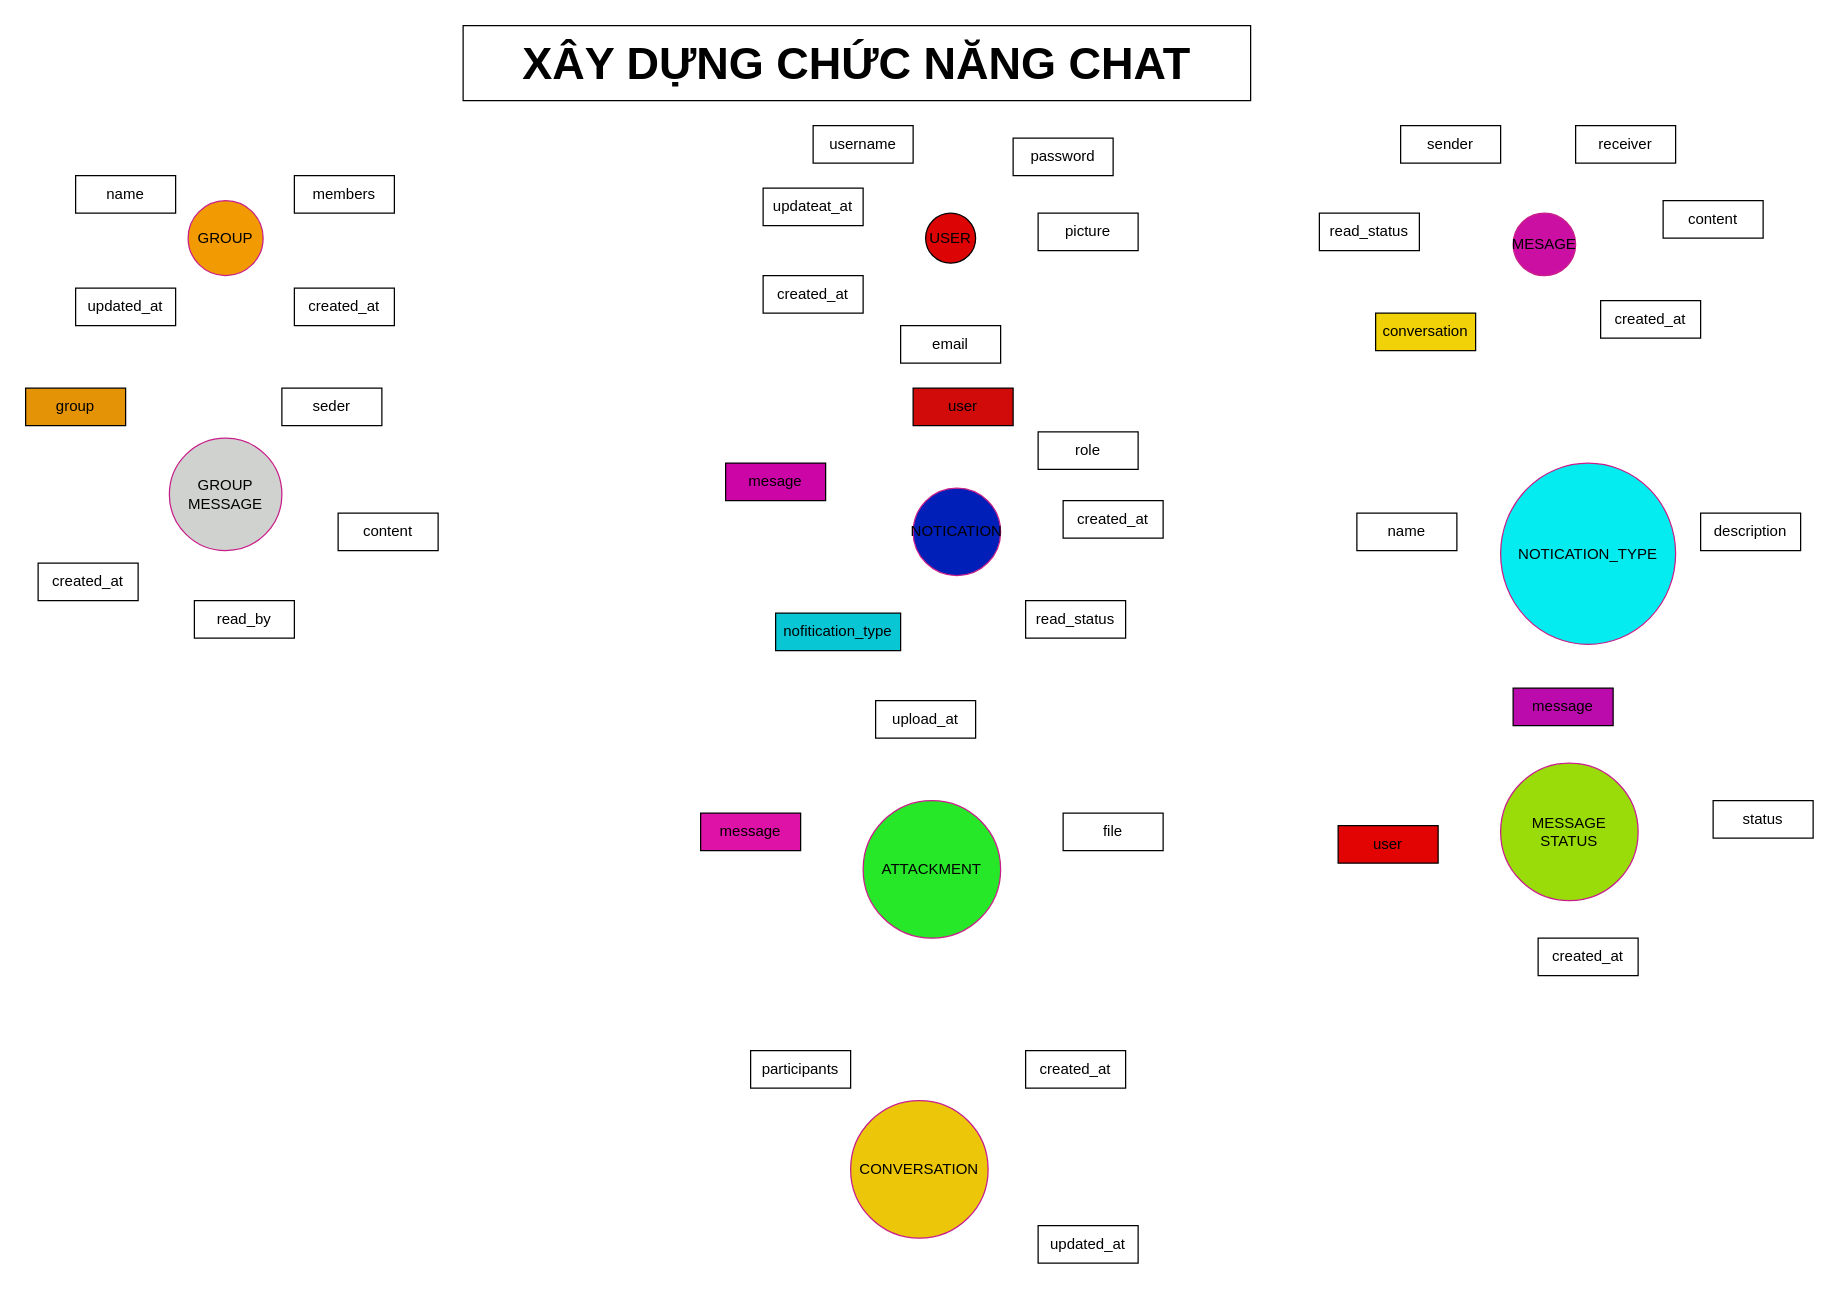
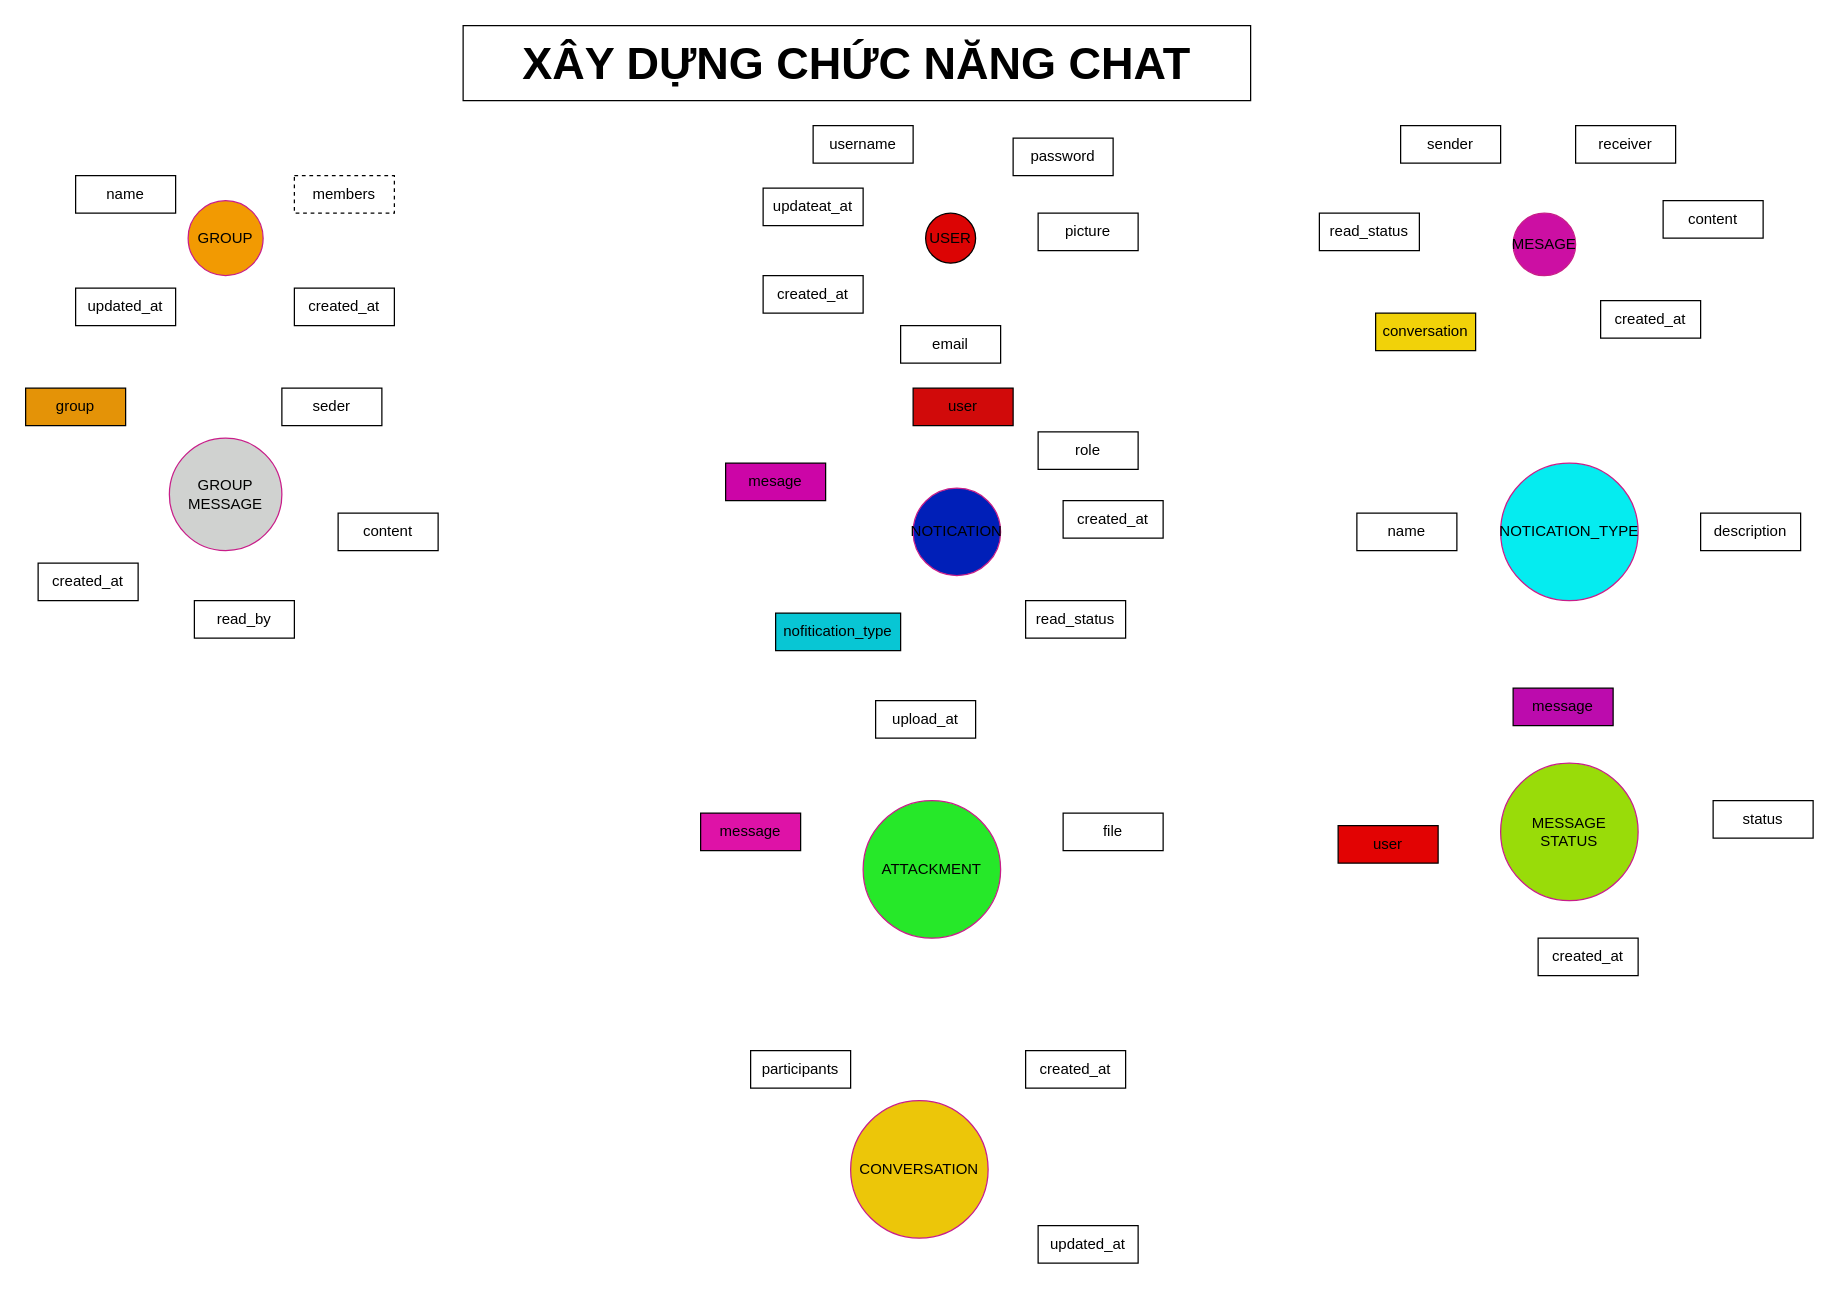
  <mxCell id="0" />
  <mxCell id="1" parent="0" />
  <mxCell id="2" value="&lt;h1&gt;&lt;font style=&quot;font-size: 36px;&quot;&gt;XÂY DỰNG CHỨC NĂNG CHAT&lt;/font&gt;&lt;/h1&gt;" style="rounded=0;whiteSpace=wrap;html=1;" parent="1" vertex="1"><mxGeometry x="370" y="20" width="630" height="60" as="geometry" /></mxCell>
  <mxCell id="3" value="USER" style="ellipse;whiteSpace=wrap;html=1;aspect=fixed;fillColor=#dc0404;" parent="1" vertex="1"><mxGeometry x="740" y="170" width="40" height="40" as="geometry" /></mxCell>
  <mxCell id="4" value="picture" style="rounded=0;whiteSpace=wrap;html=1;" parent="1" vertex="1"><mxGeometry x="830" y="170" width="80" height="30" as="geometry" /></mxCell>
  <mxCell id="5" value="created_at" style="rounded=0;whiteSpace=wrap;html=1;" parent="1" vertex="1"><mxGeometry x="610" y="220" width="80" height="30" as="geometry" /></mxCell>
  <mxCell id="6" value="updateat_at" style="rounded=0;whiteSpace=wrap;html=1;" parent="1" vertex="1"><mxGeometry x="610" y="150" width="80" height="30" as="geometry" /></mxCell>
  <mxCell id="7" value="username" style="rounded=0;whiteSpace=wrap;html=1;" parent="1" vertex="1"><mxGeometry x="650" y="100" width="80" height="30" as="geometry" /></mxCell>
  <mxCell id="8" value="password" style="rounded=0;whiteSpace=wrap;html=1;" parent="1" vertex="1"><mxGeometry x="810" y="110" width="80" height="30" as="geometry" /></mxCell>
  <mxCell id="9" value="role" style="rounded=0;whiteSpace=wrap;html=1;" parent="1" vertex="1"><mxGeometry x="830" y="345" width="80" height="30" as="geometry" /></mxCell>
  <mxCell id="10" value="email" style="rounded=0;whiteSpace=wrap;html=1;" parent="1" vertex="1"><mxGeometry x="720" y="260" width="80" height="30" as="geometry" /></mxCell>
  <mxCell id="11" style="edgeStyle=orthogonalEdgeStyle;rounded=0;orthogonalLoop=1;jettySize=auto;html=1;exitX=0.5;exitY=1;exitDx=0;exitDy=0;" parent="1" source="9" target="9" edge="1"><mxGeometry relative="1" as="geometry" /></mxCell>
  <mxCell id="12" value="MESAGE" style="ellipse;whiteSpace=wrap;html=1;aspect=fixed;strokeColor=#c81e89;fillColor=#cc0fa3;" parent="1" vertex="1"><mxGeometry x="1210" y="170" width="50" height="50" as="geometry" /></mxCell>
  <mxCell id="13" value="created_at" style="rounded=0;whiteSpace=wrap;html=1;" parent="1" vertex="1"><mxGeometry x="1280" y="240" width="80" height="30" as="geometry" /></mxCell>
  <mxCell id="14" value="conversation" style="rounded=0;whiteSpace=wrap;html=1;fillColor=#f1d209;" parent="1" vertex="1"><mxGeometry x="1100" y="250" width="80" height="30" as="geometry" /></mxCell>
  <mxCell id="15" value="content" style="rounded=0;whiteSpace=wrap;html=1;" parent="1" vertex="1"><mxGeometry x="1330" y="160" width="80" height="30" as="geometry" /></mxCell>
  <mxCell id="16" value="receiver" style="rounded=0;whiteSpace=wrap;html=1;" parent="1" vertex="1"><mxGeometry x="1260" y="100" width="80" height="30" as="geometry" /></mxCell>
  <mxCell id="17" value="read_status" style="rounded=0;whiteSpace=wrap;html=1;" parent="1" vertex="1"><mxGeometry x="1055" y="170" width="80" height="30" as="geometry" /></mxCell>
  <mxCell id="18" value="sender" style="rounded=0;whiteSpace=wrap;html=1;" parent="1" vertex="1"><mxGeometry x="1120" y="100" width="80" height="30" as="geometry" /></mxCell>
  <mxCell id="19" value="NOTICATION" style="ellipse;whiteSpace=wrap;html=1;aspect=fixed;strokeColor=#c81e89;fillColor=#001fb8;" parent="1" vertex="1"><mxGeometry x="730" y="390" width="70" height="70" as="geometry" /></mxCell>
  <mxCell id="20" value="user" style="rounded=0;whiteSpace=wrap;html=1;fillColor=#d10a0a;" parent="1" vertex="1"><mxGeometry x="730" y="310" width="80" height="30" as="geometry" /></mxCell>
  <mxCell id="21" value="read_status" style="rounded=0;whiteSpace=wrap;html=1;" parent="1" vertex="1"><mxGeometry x="820" y="480" width="80" height="30" as="geometry" /></mxCell>
  <mxCell id="22" value="nofitication_type" style="rounded=0;whiteSpace=wrap;html=1;fillColor=#08c6d4;" parent="1" vertex="1"><mxGeometry x="620" y="490" width="100" height="30" as="geometry" /></mxCell>
  <mxCell id="23" value="mesage" style="rounded=0;whiteSpace=wrap;html=1;fillColor=#cc05a7;" parent="1" vertex="1"><mxGeometry x="580" y="370" width="80" height="30" as="geometry" /></mxCell>
  <mxCell id="24" value="created_at" style="rounded=0;whiteSpace=wrap;html=1;" parent="1" vertex="1"><mxGeometry x="850" y="400" width="80" height="30" as="geometry" /></mxCell>
- <mxCell id="25" value="NOTICATION_TYPE" style="ellipse;whiteSpace=wrap;html=1;aspect=fixed;strokeColor=#c81e89;fillColor=#05ecf0;" parent="1" vertex="1"><mxGeometry x="1200" y="370" width="140" height="145" as="geometry" /></mxCell>
+ <mxCell id="25" value="NOTICATION_TYPE" style="ellipse;whiteSpace=wrap;html=1;aspect=fixed;strokeColor=#c81e89;fillColor=#05ecf0;" parent="1" vertex="1"><mxGeometry x="1200" y="370" width="110" height="110" as="geometry" /></mxCell>
  <mxCell id="26" value="description" style="rounded=0;whiteSpace=wrap;html=1;" parent="1" vertex="1"><mxGeometry x="1360" y="410" width="80" height="30" as="geometry" /></mxCell>
  <mxCell id="27" value="name" style="rounded=0;whiteSpace=wrap;html=1;" parent="1" vertex="1"><mxGeometry x="1085" y="410" width="80" height="30" as="geometry" /></mxCell>
  <mxCell id="28" value="ATTACKMENT" style="ellipse;whiteSpace=wrap;html=1;aspect=fixed;strokeColor=#c81e89;fillColor=#26e829;" parent="1" vertex="1"><mxGeometry x="690" y="640" width="110" height="110" as="geometry" /></mxCell>
  <mxCell id="29" value="file" style="rounded=0;whiteSpace=wrap;html=1;" vertex="1" parent="1"><mxGeometry x="850" y="650" width="80" height="30" as="geometry" /></mxCell>
  <mxCell id="30" value="upload_at" style="rounded=0;whiteSpace=wrap;html=1;" vertex="1" parent="1"><mxGeometry x="700" y="560" width="80" height="30" as="geometry" /></mxCell>
  <mxCell id="31" value="message" style="rounded=0;whiteSpace=wrap;html=1;fillColor=#de12a7;" vertex="1" parent="1"><mxGeometry x="560" y="650" width="80" height="30" as="geometry" /></mxCell>
  <mxCell id="32" value="MESSAGE STATUS" style="ellipse;whiteSpace=wrap;html=1;aspect=fixed;strokeColor=#c81e89;fillColor=#99dc09;" vertex="1" parent="1"><mxGeometry x="1200" y="610" width="110" height="110" as="geometry" /></mxCell>
  <mxCell id="33" value="user" style="rounded=0;whiteSpace=wrap;html=1;fillColor=#e20303;" vertex="1" parent="1"><mxGeometry x="1070" y="660" width="80" height="30" as="geometry" /></mxCell>
  <mxCell id="34" value="status" style="rounded=0;whiteSpace=wrap;html=1;" vertex="1" parent="1"><mxGeometry x="1370" y="640" width="80" height="30" as="geometry" /></mxCell>
  <mxCell id="35" value="message" style="rounded=0;whiteSpace=wrap;html=1;fillColor=#bc0bad;" vertex="1" parent="1"><mxGeometry x="1210" y="550" width="80" height="30" as="geometry" /></mxCell>
  <mxCell id="36" value="created_at" style="rounded=0;whiteSpace=wrap;html=1;" vertex="1" parent="1"><mxGeometry x="1230" y="750" width="80" height="30" as="geometry" /></mxCell>
  <mxCell id="37" value="CONVERSATION" style="ellipse;whiteSpace=wrap;html=1;aspect=fixed;strokeColor=#c81e89;fillColor=#ecc609;" vertex="1" parent="1"><mxGeometry x="680" y="880" width="110" height="110" as="geometry" /></mxCell>
  <mxCell id="38" value="updated_at" style="rounded=0;whiteSpace=wrap;html=1;" vertex="1" parent="1"><mxGeometry x="830" y="980" width="80" height="30" as="geometry" /></mxCell>
  <mxCell id="39" value="created_at" style="rounded=0;whiteSpace=wrap;html=1;" vertex="1" parent="1"><mxGeometry x="820" y="840" width="80" height="30" as="geometry" /></mxCell>
  <mxCell id="40" value="participants" style="rounded=0;whiteSpace=wrap;html=1;" vertex="1" parent="1"><mxGeometry x="600" y="840" width="80" height="30" as="geometry" /></mxCell>
  <mxCell id="41" value="GROUP" style="ellipse;whiteSpace=wrap;html=1;aspect=fixed;strokeColor=#c81e89;fillColor=#f29a02;" vertex="1" parent="1"><mxGeometry x="150" y="160" width="60" height="60" as="geometry" /></mxCell>
  <mxCell id="42" value="updated_at" style="rounded=0;whiteSpace=wrap;html=1;" vertex="1" parent="1"><mxGeometry x="60" y="230" width="80" height="30" as="geometry" /></mxCell>
- <mxCell id="43" value="members" style="rounded=0;whiteSpace=wrap;html=1;" vertex="1" parent="1"><mxGeometry x="235" y="140" width="80" height="30" as="geometry" /></mxCell>
+ <mxCell id="43" value="members" style="rounded=0;whiteSpace=wrap;html=1;dashed=1;" vertex="1" parent="1"><mxGeometry x="235" y="140" width="80" height="30" as="geometry" /></mxCell>
  <mxCell id="44" value="name" style="rounded=0;whiteSpace=wrap;html=1;" vertex="1" parent="1"><mxGeometry x="60" y="140" width="80" height="30" as="geometry" /></mxCell>
  <mxCell id="45" value="created_at" style="rounded=0;whiteSpace=wrap;html=1;" vertex="1" parent="1"><mxGeometry x="235" y="230" width="80" height="30" as="geometry" /></mxCell>
  <mxCell id="46" value="GROUP MESSAGE" style="ellipse;whiteSpace=wrap;html=1;aspect=fixed;strokeColor=#c81e89;fillColor=#d0d2d0;" vertex="1" parent="1"><mxGeometry x="135" y="350" width="90" height="90" as="geometry" /></mxCell>
  <mxCell id="47" value="seder" style="rounded=0;whiteSpace=wrap;html=1;" vertex="1" parent="1"><mxGeometry x="225" y="310" width="80" height="30" as="geometry" /></mxCell>
  <mxCell id="48" value="content" style="rounded=0;whiteSpace=wrap;html=1;" vertex="1" parent="1"><mxGeometry x="270" y="410" width="80" height="30" as="geometry" /></mxCell>
  <mxCell id="49" value="read_by" style="rounded=0;whiteSpace=wrap;html=1;" vertex="1" parent="1"><mxGeometry x="155" y="480" width="80" height="30" as="geometry" /></mxCell>
  <mxCell id="50" value="created_at" style="rounded=0;whiteSpace=wrap;html=1;" vertex="1" parent="1"><mxGeometry x="30" y="450" width="80" height="30" as="geometry" /></mxCell>
  <mxCell id="51" value="group" style="rounded=0;whiteSpace=wrap;html=1;fillColor=#e49307;" vertex="1" parent="1"><mxGeometry x="20" y="310" width="80" height="30" as="geometry" /></mxCell>
